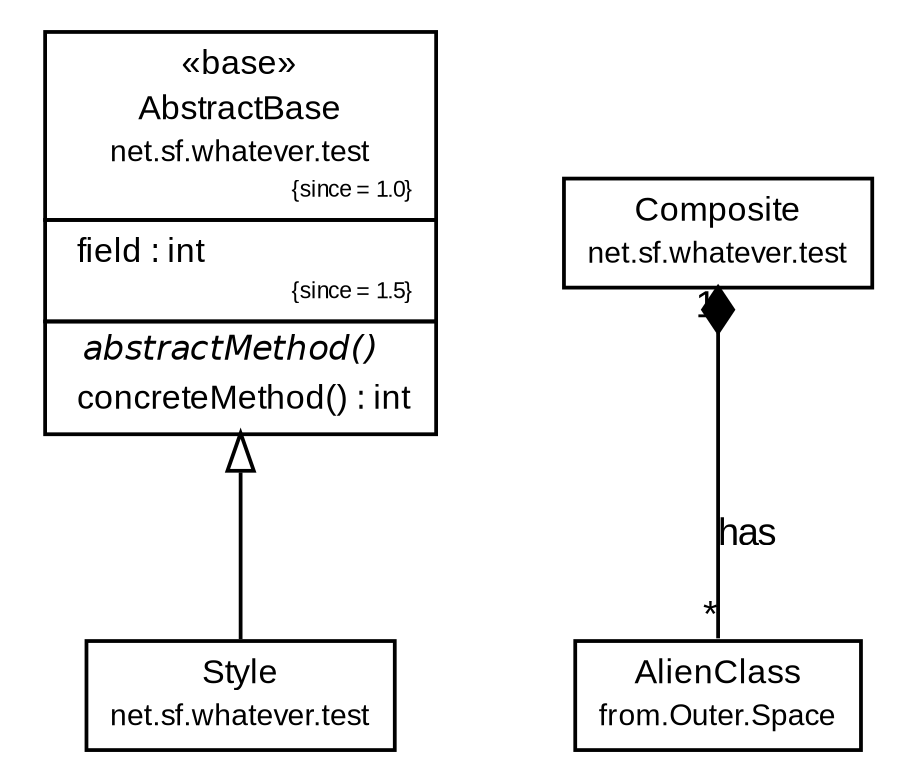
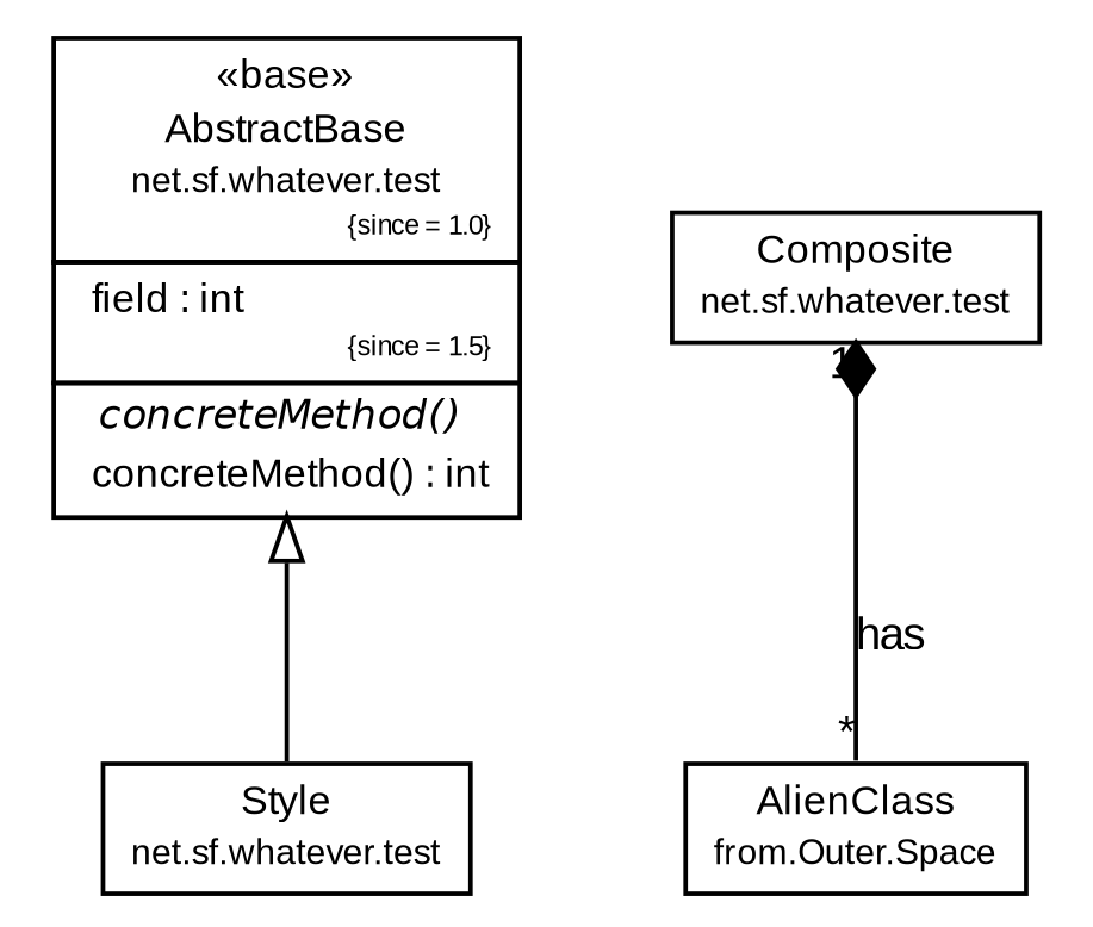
  digraph {
    nodesep=0.25
    ranksep=0.5
    node [fontcolor=black fontname=arial fontsize=9 shape=plaintext]
    edge [color=black dir=back fontname=arial fontsize=10 headport=p labelfontname=arial labelfontsize=10 tailport=p]
-   n1 [label=<<table title="net.sf.whatever.test.AbstractBase" border="0" cellborder="1" cellspacing="0" cellpadding="2" port="p"><tr><td><table border="0" cellspacing="0" cellpadding="1"><tr><td align="center" balign="center"> &#171;base&#187; </td></tr><tr><td align="center" balign="center"><font face="arial"> AbstractBase </font></td></tr><tr><td align="center" balign="center"><font point-size="8.0"> net.sf.whatever.test </font></td></tr><tr><td align="right" balign="right"><font face="arial" point-size="6.0"> {since = 1.0} </font></td></tr></table></td></tr><tr><td><table border="0" cellspacing="0" cellpadding="1"><tr><td align="left" balign="left">  field : int </td></tr><tr><td align="right" balign="right"><font face="arial" point-size="6.0"> {since = 1.5} </font></td></tr></table></td></tr><tr><td><table border="0" cellspacing="0" cellpadding="1"><tr><td align="left" balign="left"><font face="Helvetica" point-size="9.0"><i>  abstractMethod() </i></font></td></tr><tr><td align="left" balign="left">  concreteMethod() : int </td></tr></table></td></tr></table>>]
+   n1 [label=<<table title="net.sf.whatever.test.AbstractBase" border="0" cellborder="1" cellspacing="0" cellpadding="2" port="p"><tr><td><table border="0" cellspacing="0" cellpadding="1"><tr><td align="center" balign="center"> &#171;base&#187; </td></tr><tr><td align="center" balign="center"><font face="arial"> AbstractBase </font></td></tr><tr><td align="center" balign="center"><font point-size="8.0"> net.sf.whatever.test </font></td></tr><tr><td align="right" balign="right"><font face="arial" point-size="6.0"> {since = 1.0} </font></td></tr></table></td></tr><tr><td><table border="0" cellspacing="0" cellpadding="1"><tr><td align="left" balign="left">  field : int </td></tr><tr><td align="right" balign="right"><font face="arial" point-size="6.0"> {since = 1.5} </font></td></tr></table></td></tr><tr><td><table border="0" cellspacing="0" cellpadding="1"><tr><td align="left" balign="left"><font face="Helvetica" point-size="9.0"><i>  concreteMethod() </i></font></td></tr><tr><td align="left" balign="left">  concreteMethod() : int </td></tr></table></td></tr></table>>]
    n2 [label=<<table title="net.sf.whatever.test.Style" border="0" cellborder="1" cellspacing="0" cellpadding="2" port="p"><tr><td><table border="0" cellspacing="0" cellpadding="1"><tr><td align="center" balign="center"><font face="arial"> Style </font></td></tr><tr><td align="center" balign="center"><font point-size="8.0"> net.sf.whatever.test </font></td></tr></table></td></tr></table>>]
    n3 [label=<<table title="net.sf.whatever.test.Composite" border="0" cellborder="1" cellspacing="0" cellpadding="2" port="p"><tr><td><table border="0" cellspacing="0" cellpadding="1"><tr><td align="center" balign="center"><font face="arial"> Composite </font></td></tr><tr><td align="center" balign="center"><font point-size="8.0"> net.sf.whatever.test </font></td></tr></table></td></tr></table>>]
    n4 [label=<<table title="from.Outer.Space.AlienClass" border="0" cellborder="1" cellspacing="0" cellpadding="2" port="p" href="http://docs.oracle.com/javase/7/docs/api/from/Outer/Space/AlienClass.html" target="_parent"><tr><td><table border="0" cellspacing="0" cellpadding="1"><tr><td align="center" balign="center"><font face="arial"> AlienClass </font></td></tr><tr><td align="center" balign="center"><font point-size="8.0"> from.Outer.Space </font></td></tr></table></td></tr></table>>]
    n1 -> n2 [arrowtail=empty weight=10]
    n3 -> n4 [arrowhead=none arrowtail=diamond headlabel="*" label=has taillabel=1 weight=6]
  }
